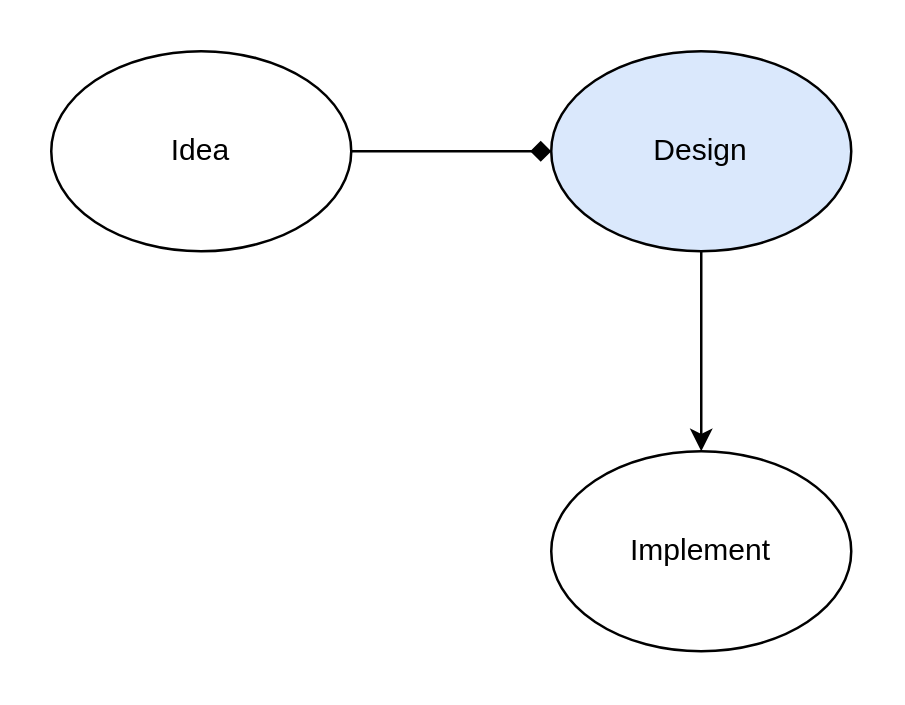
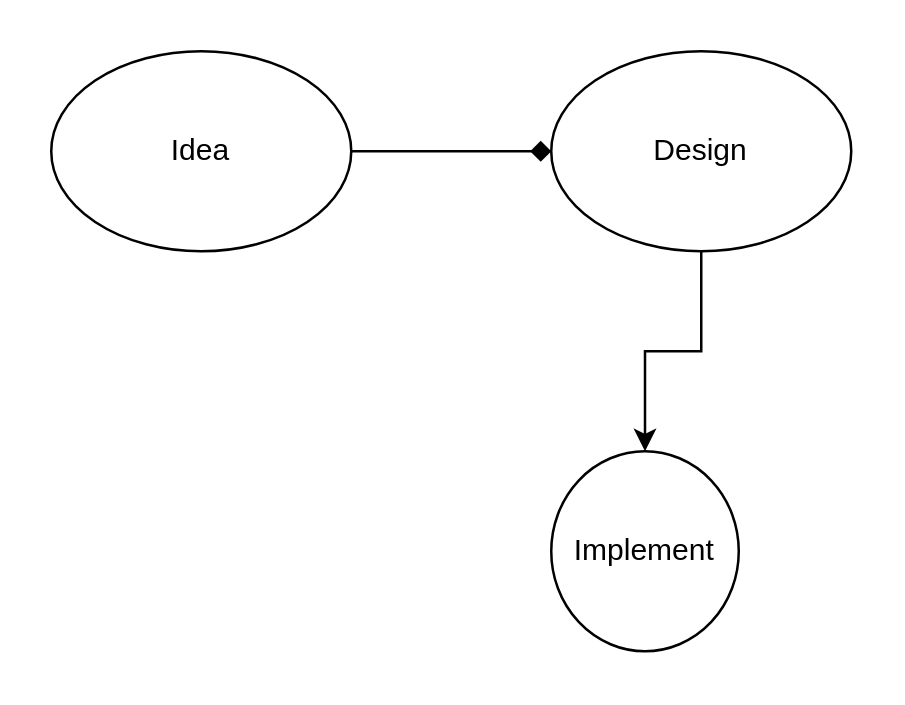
  <mxCell id="0" />
  <mxCell id="1" parent="0" />
  <mxCell id="2" value="" style="edgeStyle=orthogonalEdgeStyle;rounded=0;orthogonalLoop=1;jettySize=auto;html=1;endArrow=diamond;" edge="1" parent="1" source="3" target="5"><mxGeometry relative="1" as="geometry" /></mxCell>
  <mxCell id="3" value="Idea" style="ellipse;whiteSpace=wrap;html=1;" vertex="1" parent="1"><mxGeometry x="20" y="20" width="120" height="80" as="geometry" /></mxCell>
  <mxCell id="4" value="" style="edgeStyle=orthogonalEdgeStyle;rounded=0;orthogonalLoop=1;jettySize=auto;html=1;" edge="1" parent="1" source="5" target="6"><mxGeometry relative="1" as="geometry" /></mxCell>
- <mxCell id="5" value="Design" style="ellipse;whiteSpace=wrap;html=1;fillColor=#dae8fc;" vertex="1" parent="1"><mxGeometry x="220" y="20" width="120" height="80" as="geometry" /></mxCell>
- <mxCell id="6" value="Implement" style="ellipse;whiteSpace=wrap;html=1;" vertex="1" parent="1"><mxGeometry x="220" y="180" width="120" height="80" as="geometry" /></mxCell>
+ <mxCell id="5" value="Design" style="ellipse;whiteSpace=wrap;html=1;" vertex="1" parent="1"><mxGeometry x="220" y="20" width="120" height="80" as="geometry" /></mxCell>
+ <mxCell id="6" value="Implement" style="ellipse;whiteSpace=wrap;html=1;" vertex="1" parent="1"><mxGeometry x="220" y="180" width="75" height="80" as="geometry" /></mxCell>
